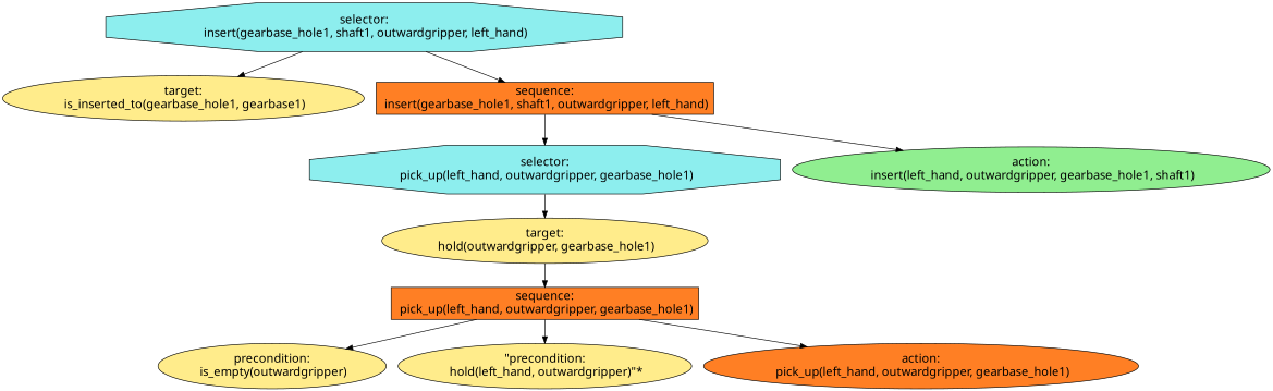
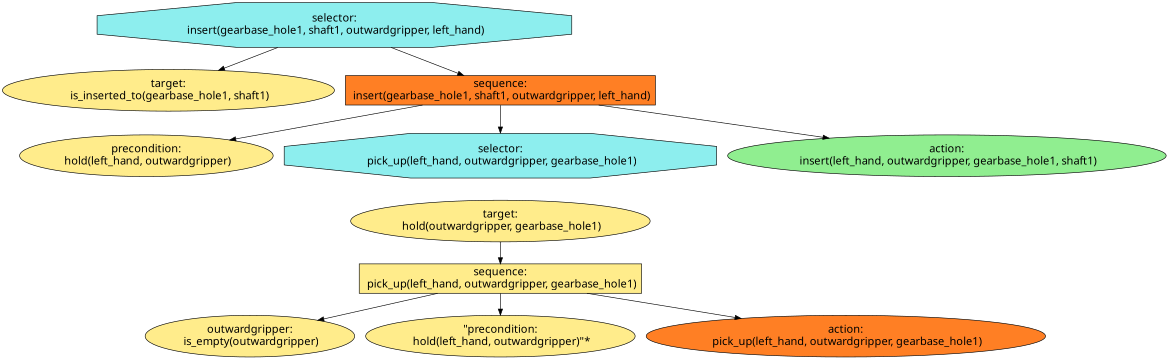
  digraph {
    fontname="Noto Sans"
    ordering=out
    node [fillcolor=lightgoldenrod1 fontcolor=black fontname="Noto Sans" fontsize=18 shape=ellipse style=filled]
    edge [fontname="Noto Sans"]
    n1 [fillcolor=darkslategray2 label="selector:\n insert(gearbase_hole1, shaft1, outwardgripper, left_hand)" shape=octagon]
-   n2 [label="target:\n is_inserted_to(gearbase_hole1, gearbase1)"]
+   n2 [label="target:\n is_inserted_to(gearbase_hole1, shaft1)"]
    n3 [fillcolor=chocolate1 label="sequence:\n insert(gearbase_hole1, shaft1, outwardgripper, left_hand)" shape=box]
+   n4 [label="precondition:\n hold(left_hand, outwardgripper)"]
    n5 [fillcolor=darkslategray2 label="selector:\n pick_up(left_hand, outwardgripper, gearbase_hole1)" shape=octagon]
    n6 [fillcolor=lightgreen label="action:\n insert(left_hand, outwardgripper, gearbase_hole1, shaft1)"]
    n7 [label="target:\n hold(outwardgripper, gearbase_hole1)"]
-   n8 [fillcolor=chocolate1 label="sequence:\n pick_up(left_hand, outwardgripper, gearbase_hole1)" shape=box]
-   n9 [label="precondition:\n is_empty(outwardgripper)"]
+   n8 [label="sequence:\n pick_up(left_hand, outwardgripper, gearbase_hole1)" shape=box]
+   n9 [label="outwardgripper:\n is_empty(outwardgripper)"]
    n10 [label="\"precondition:\n hold(left_hand, outwardgripper)\"*"]
    n11 [fillcolor=chocolate1 label="action:\n pick_up(left_hand, outwardgripper, gearbase_hole1)"]
    n1 -> n2
    n1 -> n3
+   n3 -> n4
    n3 -> n5
    n3 -> n6
-   n5 -> n7
    n7 -> n8
    n8 -> n9
    n8 -> n10
    n8 -> n11
  }
